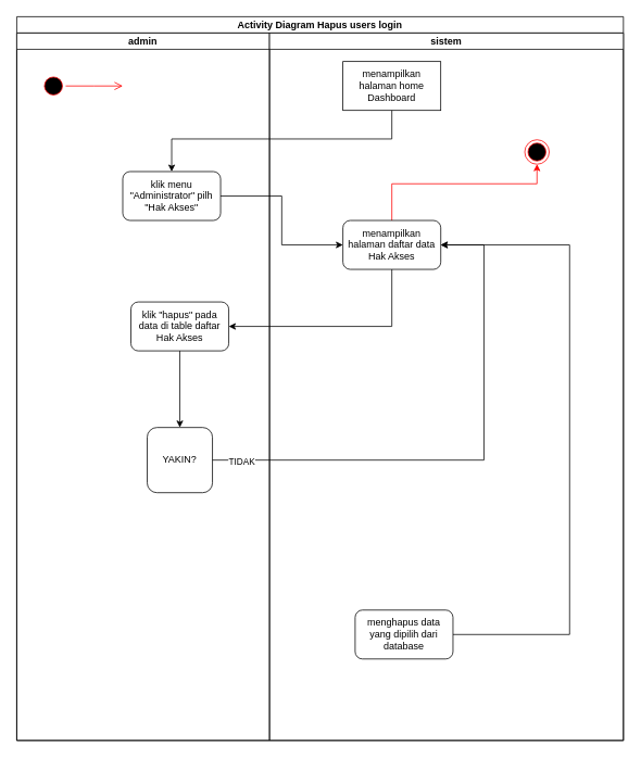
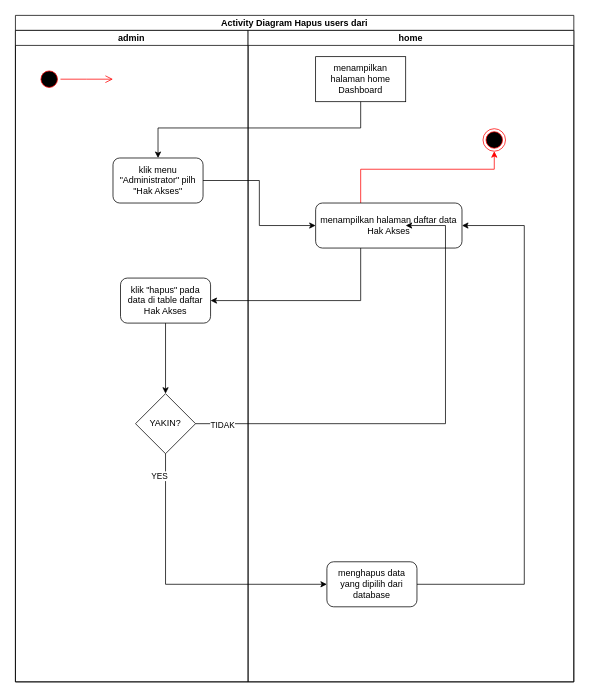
  <mxCell id="0" />
  <mxCell id="1" parent="0" />
- <mxCell id="2" value="Activity Diagram Hapus users login" style="swimlane;childLayout=stackLayout;resizeParent=1;resizeParentMax=0;startSize=20;" parent="1" vertex="1"><mxGeometry x="20" y="20" width="744" height="888" as="geometry" /></mxCell>
+ <mxCell id="2" value="Activity Diagram Hapus users dari" style="swimlane;childLayout=stackLayout;resizeParent=1;resizeParentMax=0;startSize=20;" parent="1" vertex="1"><mxGeometry x="20" y="20" width="744" height="888" as="geometry" /></mxCell>
  <mxCell id="3" value="admin" style="swimlane;startSize=20;" parent="2" vertex="1"><mxGeometry y="20" width="310" height="868" as="geometry"><mxRectangle y="20" width="30" height="460" as="alternateBounds" /></mxGeometry></mxCell>
  <mxCell id="4" value="" style="ellipse;html=1;shape=startState;fillColor=#000000;strokeColor=#ff0000;" parent="3" vertex="1"><mxGeometry x="30" y="50" width="30" height="30" as="geometry" /></mxCell>
  <mxCell id="5" value="" style="edgeStyle=orthogonalEdgeStyle;html=1;verticalAlign=bottom;endArrow=open;endSize=8;strokeColor=#ff0000;rounded=0;" parent="3" source="4" edge="1"><mxGeometry relative="1" as="geometry"><mxPoint x="130" y="65" as="targetPoint" /></mxGeometry></mxCell>
  <mxCell id="6" value="klik menu &quot;Administrator&quot; pilh &quot;Hak Akses&quot;" style="rounded=1;whiteSpace=wrap;html=1;" parent="3" vertex="1"><mxGeometry x="130" y="170" width="120" height="60" as="geometry" /></mxCell>
  <mxCell id="7" style="edgeStyle=orthogonalEdgeStyle;rounded=0;orthogonalLoop=1;jettySize=auto;html=1;entryX=0.5;entryY=0;entryDx=0;entryDy=0;strokeColor=#000000;" parent="3" source="8" target="9" edge="1"><mxGeometry relative="1" as="geometry" /></mxCell>
  <mxCell id="8" value="klik &quot;hapus&quot; pada data di table daftar Hak Akses" style="rounded=1;whiteSpace=wrap;html=1;" parent="3" vertex="1"><mxGeometry x="140" y="330" width="120" height="60" as="geometry" /></mxCell>
- <mxCell id="9" value="YAKIN?" style="whiteSpace=wrap;html=1;rounded=1;" parent="3" vertex="1"><mxGeometry x="160" y="484" width="80" height="80" as="geometry" /></mxCell>
- <mxCell id="10" value="sistem" style="swimlane;startSize=20;" parent="2" vertex="1"><mxGeometry x="310" y="20" width="434" height="868" as="geometry" /></mxCell>
+ <mxCell id="9" value="YAKIN?" style="rhombus;whiteSpace=wrap;html=1;" parent="3" vertex="1"><mxGeometry x="160" y="484" width="80" height="80" as="geometry" /></mxCell>
+ <mxCell id="10" value="home" style="swimlane;startSize=20;" parent="2" vertex="1"><mxGeometry x="310" y="20" width="434" height="868" as="geometry" /></mxCell>
  <mxCell id="11" value="menampilkan halaman home Dashboard" style="whiteSpace=wrap;html=1;rounded=0;" parent="10" vertex="1"><mxGeometry x="90" y="35" width="120" height="60" as="geometry" /></mxCell>
  <mxCell id="12" style="edgeStyle=orthogonalEdgeStyle;rounded=0;orthogonalLoop=1;jettySize=auto;html=1;strokeColor=#FF0000;" parent="10" source="13" target="16" edge="1"><mxGeometry relative="1" as="geometry"><Array as="points"><mxPoint x="150" y="185" /><mxPoint x="328" y="185" /></Array></mxGeometry></mxCell>
- <mxCell id="13" value="menampilkan halaman daftar data Hak Akses" style="rounded=1;whiteSpace=wrap;html=1;" parent="10" vertex="1"><mxGeometry x="90" y="230" width="120" height="60" as="geometry" /></mxCell>
+ <mxCell id="13" value="menampilkan halaman daftar data Hak Akses" style="rounded=1;whiteSpace=wrap;html=1;" parent="10" vertex="1"><mxGeometry x="90" y="230" width="195" height="60" as="geometry" /></mxCell>
  <mxCell id="14" style="edgeStyle=orthogonalEdgeStyle;rounded=0;orthogonalLoop=1;jettySize=auto;html=1;entryX=1;entryY=0.5;entryDx=0;entryDy=0;" parent="10" source="15" target="13" edge="1"><mxGeometry relative="1" as="geometry"><Array as="points"><mxPoint x="368" y="738" /><mxPoint x="368" y="260" /></Array></mxGeometry></mxCell>
  <mxCell id="15" value="menghapus data yang dipilih dari database" style="rounded=1;whiteSpace=wrap;html=1;" parent="10" vertex="1"><mxGeometry x="105" y="708" width="120" height="60" as="geometry" /></mxCell>
  <mxCell id="16" value="" style="ellipse;html=1;shape=endState;fillColor=#000000;strokeColor=#ff0000;" parent="10" vertex="1"><mxGeometry x="313" y="131" width="30" height="30" as="geometry" /></mxCell>
  <mxCell id="17" style="edgeStyle=orthogonalEdgeStyle;rounded=0;orthogonalLoop=1;jettySize=auto;html=1;entryX=0.5;entryY=0;entryDx=0;entryDy=0;" parent="2" source="11" target="6" edge="1"><mxGeometry relative="1" as="geometry"><Array as="points"><mxPoint x="460" y="150" /><mxPoint x="190" y="150" /></Array></mxGeometry></mxCell>
  <mxCell id="18" style="edgeStyle=orthogonalEdgeStyle;rounded=0;orthogonalLoop=1;jettySize=auto;html=1;entryX=0;entryY=0.5;entryDx=0;entryDy=0;" parent="2" source="6" target="13" edge="1"><mxGeometry relative="1" as="geometry" /></mxCell>
  <mxCell id="19" style="edgeStyle=orthogonalEdgeStyle;rounded=0;orthogonalLoop=1;jettySize=auto;html=1;entryX=1;entryY=0.5;entryDx=0;entryDy=0;" parent="2" source="13" target="8" edge="1"><mxGeometry relative="1" as="geometry"><Array as="points"><mxPoint x="460" y="380" /></Array></mxGeometry></mxCell>
  <mxCell id="20" style="edgeStyle=orthogonalEdgeStyle;rounded=0;orthogonalLoop=1;jettySize=auto;html=1;entryX=1;entryY=0.5;entryDx=0;entryDy=0;" parent="2" edge="1"><mxGeometry relative="1" as="geometry"><Array as="points"><mxPoint x="573" y="544" /><mxPoint x="573" y="280" /></Array><mxPoint x="240" y="544" as="sourcePoint" /><mxPoint x="520" y="280" as="targetPoint" /></mxGeometry></mxCell>
  <mxCell id="21" value="TIDAK" style="edgeLabel;html=1;align=center;verticalAlign=middle;resizable=0;points=[];" parent="20" vertex="1" connectable="0"><mxGeometry x="-0.892" y="-1" relative="1" as="geometry"><mxPoint as="offset" /></mxGeometry></mxCell>
+ <mxCell id="22" style="edgeStyle=orthogonalEdgeStyle;rounded=0;orthogonalLoop=1;jettySize=auto;html=1;entryX=0;entryY=0.5;entryDx=0;entryDy=0;strokeColor=#000000;" parent="2" source="9" target="15" edge="1"><mxGeometry relative="1" as="geometry"><Array as="points"><mxPoint x="200" y="758" /></Array></mxGeometry></mxCell>
+ <mxCell id="23" value="YES" style="edgeLabel;html=1;align=center;verticalAlign=middle;resizable=0;points=[];" parent="22" vertex="1" connectable="0"><mxGeometry x="-0.06" relative="1" as="geometry"><mxPoint x="-18" y="-145" as="offset" /></mxGeometry></mxCell>
